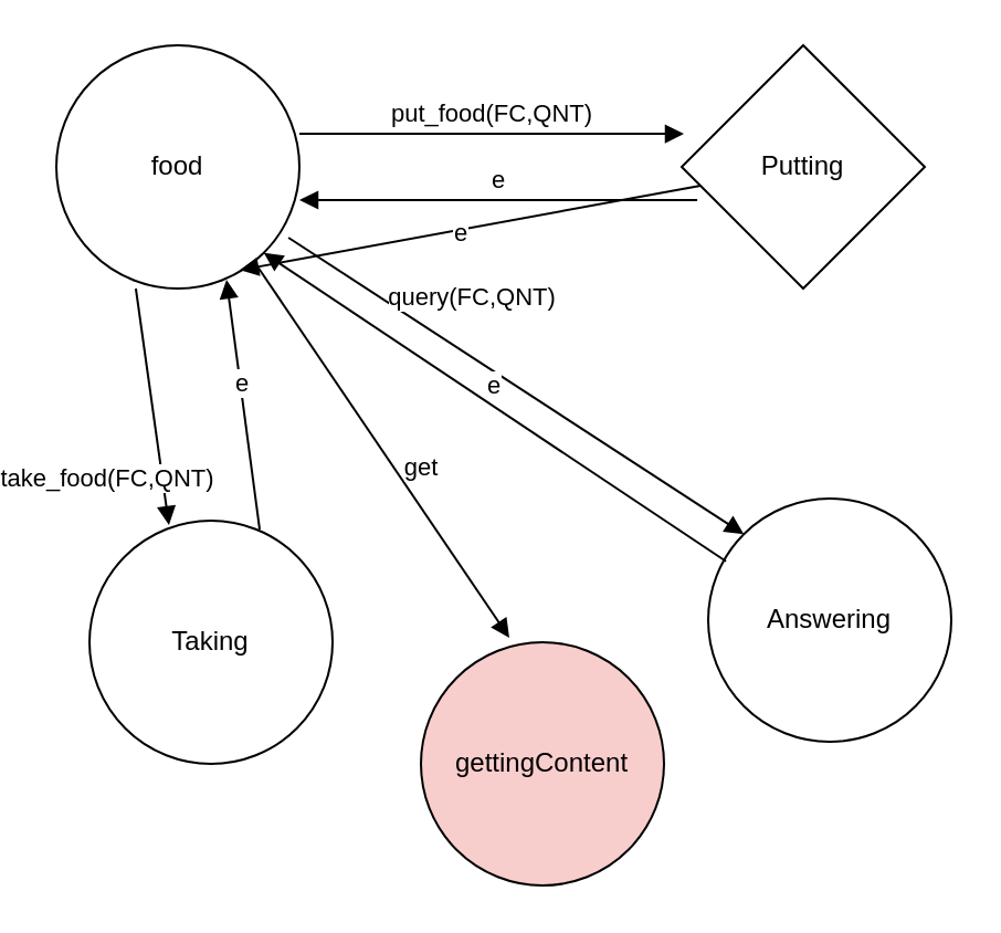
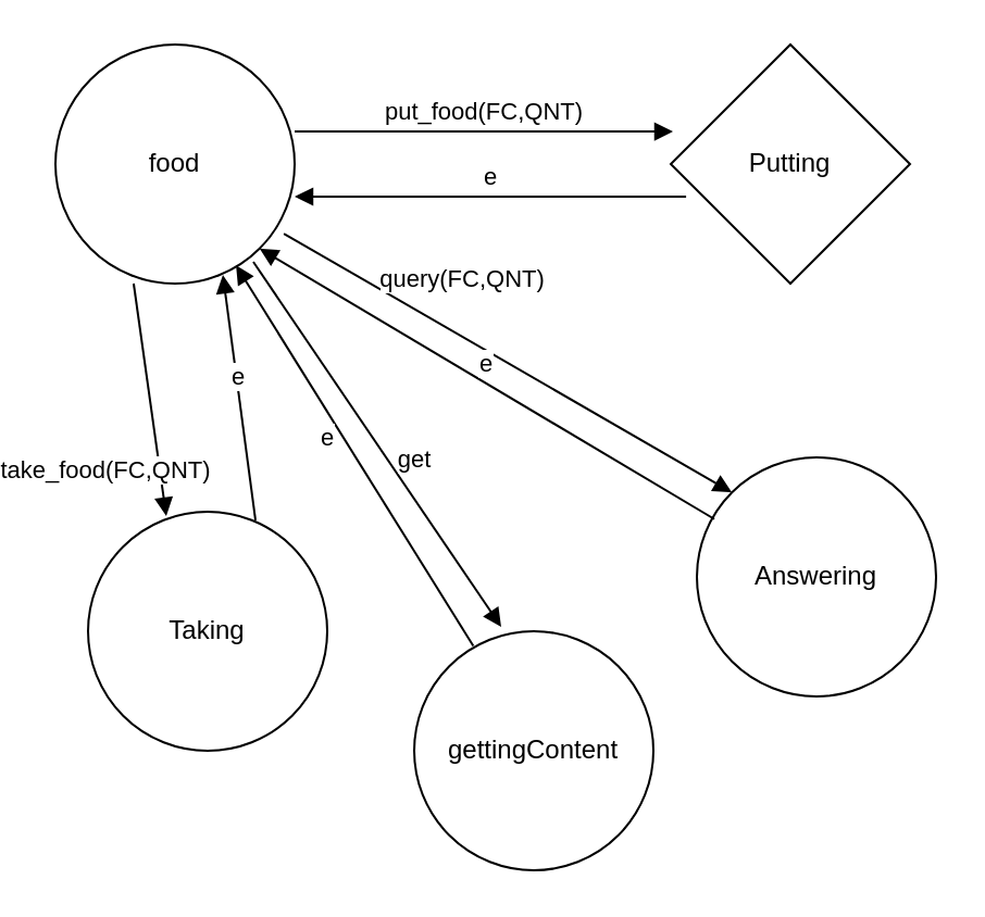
  <mxCell id="0" />
  <mxCell id="1" parent="0" />
  <mxCell id="2" value="food" style="ellipse;whiteSpace=wrap;html=1;" vertex="1" parent="1"><mxGeometry x="20" y="20" width="110" height="110" as="geometry" /></mxCell>
  <mxCell id="3" value="Putting" style="rhombus;whiteSpace=wrap;html=1;" vertex="1" parent="1"><mxGeometry x="303" y="20" width="110" height="110" as="geometry" /></mxCell>
  <mxCell id="4" value="Taking" style="ellipse;whiteSpace=wrap;html=1;" vertex="1" parent="1"><mxGeometry x="35" y="235" width="110" height="110" as="geometry" /></mxCell>
- <mxCell id="5" value="Answering" style="ellipse;whiteSpace=wrap;html=1;" vertex="1" parent="1"><mxGeometry x="315" y="225" width="110" height="110" as="geometry" /></mxCell>
+ <mxCell id="5" value="Answering" style="ellipse;whiteSpace=wrap;html=1;" vertex="1" parent="1"><mxGeometry x="315" y="210" width="110" height="110" as="geometry" /></mxCell>
  <mxCell id="6" value="put_food(FC,QNT)" style="html=1;verticalAlign=bottom;endArrow=block;entryX=0.009;entryY=0.364;entryDx=0;entryDy=0;entryPerimeter=0;" edge="1" parent="1" target="3"><mxGeometry width="80" relative="1" as="geometry"><mxPoint x="130" y="60" as="sourcePoint" /><mxPoint x="210" y="60" as="targetPoint" /></mxGeometry></mxCell>
  <mxCell id="7" value="e" style="html=1;verticalAlign=bottom;endArrow=none;entryX=0.064;entryY=0.636;entryDx=0;entryDy=0;entryPerimeter=0;startArrow=block;startFill=1;endFill=0;" edge="1" parent="1" target="3"><mxGeometry width="80" relative="1" as="geometry"><mxPoint x="130" y="90" as="sourcePoint" /><mxPoint x="210" y="90" as="targetPoint" /></mxGeometry></mxCell>
  <mxCell id="8" value="take_food(FC,QNT)" style="html=1;verticalAlign=bottom;endArrow=block;exitX=0.327;exitY=1;exitDx=0;exitDy=0;exitPerimeter=0;entryX=0.327;entryY=0.018;entryDx=0;entryDy=0;entryPerimeter=0;" edge="1" parent="1" source="2" target="4"><mxGeometry x="0.711" y="-26" width="80" relative="1" as="geometry"><mxPoint x="80" y="200" as="sourcePoint" /><mxPoint x="160" y="200" as="targetPoint" /><mxPoint as="offset" /></mxGeometry></mxCell>
  <mxCell id="9" value="e" style="html=1;verticalAlign=bottom;endArrow=block;exitX=0.7;exitY=0.036;exitDx=0;exitDy=0;exitPerimeter=0;entryX=0.7;entryY=0.964;entryDx=0;entryDy=0;entryPerimeter=0;" edge="1" parent="1" source="4" target="2"><mxGeometry width="80" relative="1" as="geometry"><mxPoint x="100" y="230" as="sourcePoint" /><mxPoint x="180" y="230" as="targetPoint" /></mxGeometry></mxCell>
  <mxCell id="10" value="query(FC,QNT)" style="html=1;verticalAlign=bottom;endArrow=block;exitX=0.955;exitY=0.791;exitDx=0;exitDy=0;exitPerimeter=0;entryX=0;entryY=0;entryDx=0;entryDy=0;" edge="1" parent="1" source="2" target="5"><mxGeometry x="-0.275" y="15" width="80" relative="1" as="geometry"><mxPoint x="140" y="250" as="sourcePoint" /><mxPoint x="220" y="250" as="targetPoint" /><mxPoint as="offset" /></mxGeometry></mxCell>
  <mxCell id="11" value="e" style="html=1;verticalAlign=bottom;endArrow=block;exitX=0.073;exitY=0.258;exitDx=0;exitDy=0;entryX=1;entryY=1;entryDx=0;entryDy=0;exitPerimeter=0;" edge="1" parent="1" source="5" target="2"><mxGeometry width="80" relative="1" as="geometry"><mxPoint x="190" y="300" as="sourcePoint" /><mxPoint x="270" y="300" as="targetPoint" /></mxGeometry></mxCell>
- <mxCell id="12" value="gettingContent" style="ellipse;whiteSpace=wrap;html=1;fillColor=#f8cecc;" vertex="1" parent="1"><mxGeometry x="185" y="290" width="110" height="110" as="geometry" /></mxCell>
+ <mxCell id="12" value="gettingContent" style="ellipse;whiteSpace=wrap;html=1;" vertex="1" parent="1"><mxGeometry x="185" y="290" width="110" height="110" as="geometry" /></mxCell>
  <mxCell id="13" value="get" style="html=1;verticalAlign=bottom;endArrow=block;" edge="1" parent="1"><mxGeometry x="0.225" y="5" width="80" relative="1" as="geometry"><mxPoint x="111" y="120" as="sourcePoint" /><mxPoint x="225" y="288" as="targetPoint" /><mxPoint as="offset" /></mxGeometry></mxCell>
- <mxCell id="14" value="e" style="html=1;verticalAlign=bottom;endArrow=none;exitX=0.755;exitY=0.924;exitDx=0;exitDy=0;exitPerimeter=0;startArrow=block;startFill=1;endFill=0;" edge="1" parent="1" source="2" target="3"><mxGeometry x="-0.058" y="-11" width="80" relative="1" as="geometry"><mxPoint x="120.53" y="129.99" as="sourcePoint" /><mxPoint x="256.38" y="298.35" as="targetPoint" /><mxPoint as="offset" /></mxGeometry></mxCell>
+ <mxCell id="14" value="e" style="html=1;verticalAlign=bottom;endArrow=none;exitX=0.755;exitY=0.924;exitDx=0;exitDy=0;exitPerimeter=0;entryX=0.247;entryY=0.061;entryDx=0;entryDy=0;entryPerimeter=0;startArrow=block;startFill=1;endFill=0;" edge="1" parent="1" source="2" target="12"><mxGeometry x="-0.058" y="-11" width="80" relative="1" as="geometry"><mxPoint x="120.53" y="129.99" as="sourcePoint" /><mxPoint x="256.38" y="298.35" as="targetPoint" /><mxPoint as="offset" /></mxGeometry></mxCell>
